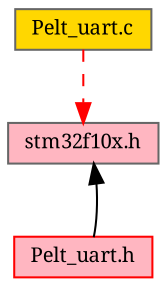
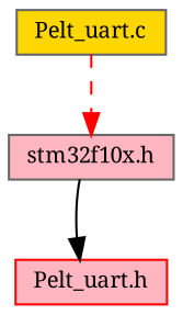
  digraph {
    fontname="Noto Serif"
    node [color=gray40 fillcolor=lightpink fontname="Noto Serif" fontsize=10 shape=record style=filled]
    edge [fontname="Noto Serif" fontsize=10 labelfontname=Helvetica labelfontsize=10]
    n1 [fillcolor=gold fontcolor=black height=0.2 label="Pelt_uart.c" width=0.4]
    n2 [height=0.2 label="stm32f10x.h" width=0.4]
    n3 [color=red height=0.2 label="Pelt_uart.h" width=0.4]
    n1 -> n2 [color=red style=dashed]
-   n3 -> n2 [color=black style=solid]
+   n2 -> n3 [color=black style=solid]
  }
